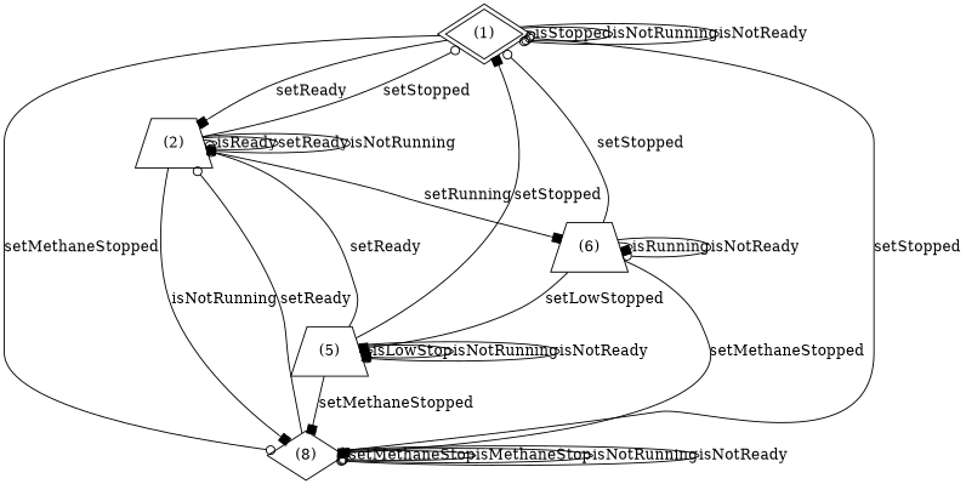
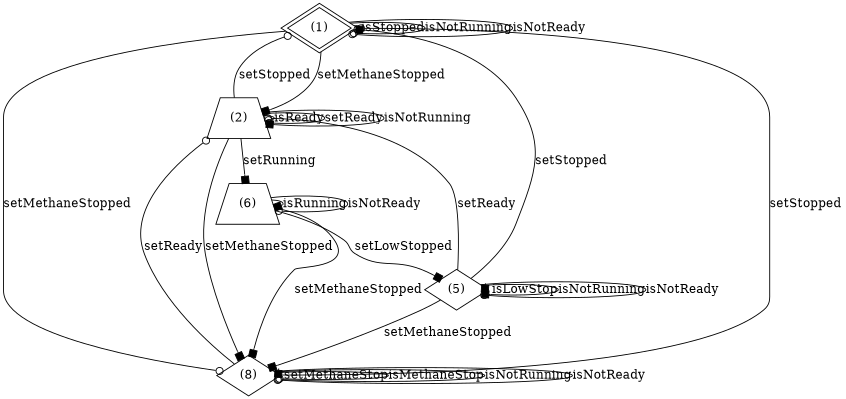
  digraph {
    mclimit=10.0
    nodesep=0.05
    node [shape=trapezium]
    edge [arrowhead=odot]
    n1 [height=0.25 label="(1)" peripheries=2 shape=diamond width=0.25]
    n2 [height=0.25 label="(2)" width=0.25]
    n3 [height=0.25 label="(8)" shape=diamond width=0.25]
    n4 [height=0.25 label="(6)" width=0.25]
-   n5 [height=0.25 label="(5)" width=0.25]
+   n5 [height=0.25 label="(5)" shape=diamond width=0.25]
    n1 -> n1 [label=isStopped]
    n1 -> n1 [label=isNotRunning]
    n1 -> n1 [label=isNotReady]
-   n1 -> n2 [arrowhead=box label=setReady]
+   n1 -> n2 [arrowhead=box label=setMethaneStopped]
    n1 -> n3 [label=setMethaneStopped]
    n2 -> n1 [label=setStopped]
    n2 -> n2 [label=isReady]
    n2 -> n2 [label=setReady]
    n2 -> n2 [arrowhead=box label=isNotRunning]
-   n2 -> n3 [arrowhead=box label=isNotRunning]
+   n2 -> n3 [arrowhead=box label=setMethaneStopped]
    n2 -> n4 [arrowhead=box label=setRunning]
    n3 -> n1 [label=setStopped]
    n3 -> n2 [label=setReady]
    n3 -> n3 [arrowhead=box label=setMethaneStop]
    n3 -> n3 [label=isMethaneStop]
    n3 -> n3 [label=isNotRunning]
    n3 -> n3 [label=isNotReady]
-   n4 -> n1 [label=setStopped]
    n4 -> n3 [arrowhead=box label=setMethaneStopped]
    n4 -> n4 [arrowhead=box label=isRunning]
    n4 -> n4 [label=isNotReady]
    n4 -> n5 [arrowhead=box label=setLowStopped]
    n5 -> n1 [arrowhead=box label=setStopped]
    n5 -> n2 [label=setReady]
    n5 -> n3 [arrowhead=box label=setMethaneStopped]
    n5 -> n5 [arrowhead=box label=isLowStop]
    n5 -> n5 [arrowhead=box label=isNotRunning]
    n5 -> n5 [label=isNotReady]
  }
